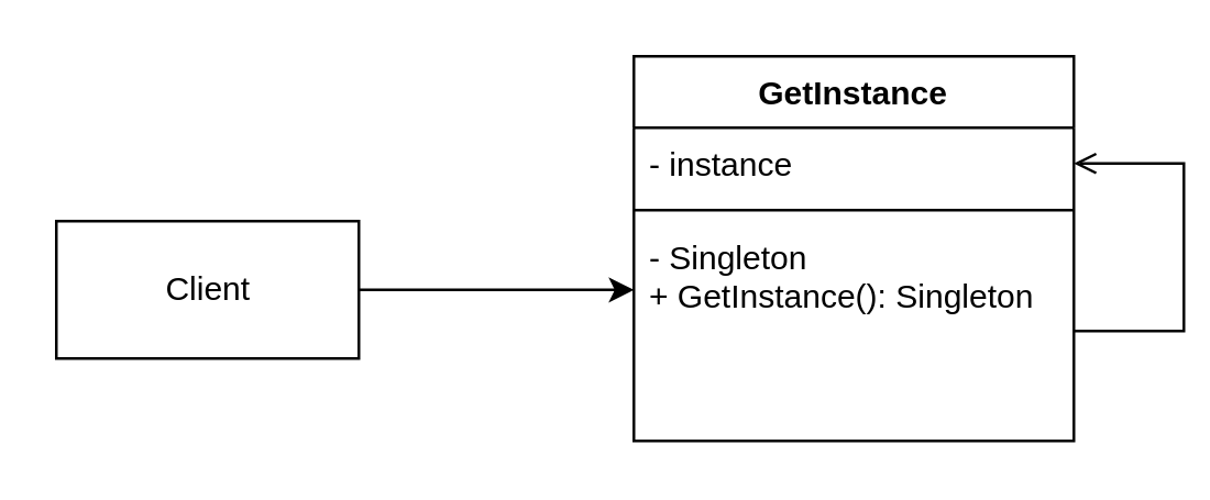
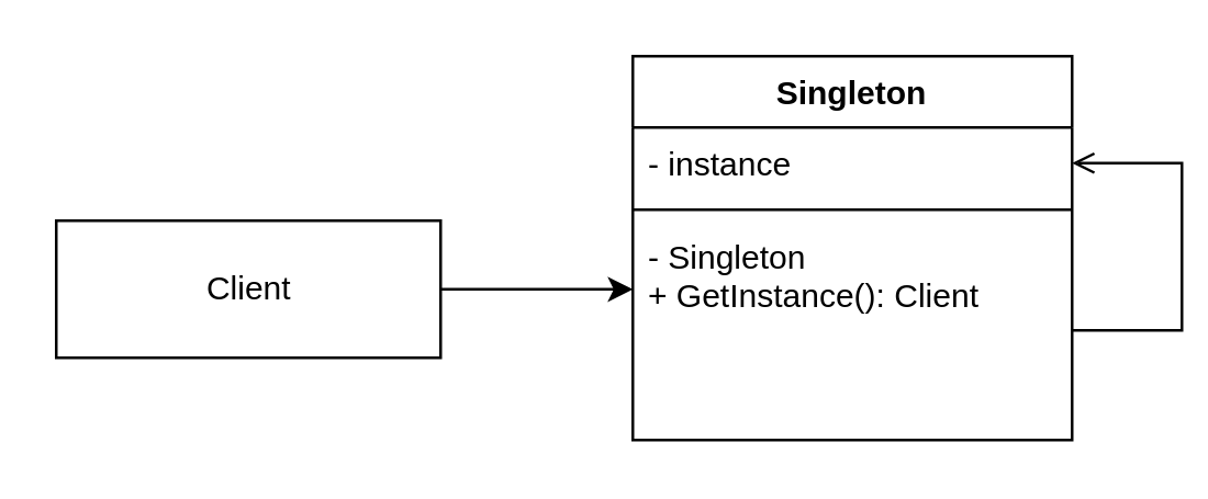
  <mxCell id="0" />
  <mxCell id="1" parent="0" />
- <mxCell id="2" value="Client" style="html=1;" vertex="1" parent="1"><mxGeometry x="20" y="80" width="110" height="50" as="geometry" /></mxCell>
- <mxCell id="3" value="GetInstance" style="swimlane;fontStyle=1;align=center;verticalAlign=top;childLayout=stackLayout;horizontal=1;startSize=26;horizontalStack=0;resizeParent=1;resizeParentMax=0;resizeLast=0;collapsible=1;marginBottom=0;" vertex="1" parent="1"><mxGeometry x="230" y="20" width="160" height="140" as="geometry" /></mxCell>
+ <mxCell id="2" value="Client" style="html=1;" vertex="1" parent="1"><mxGeometry x="20" y="80" width="140" height="50" as="geometry" /></mxCell>
+ <mxCell id="3" value="Singleton" style="swimlane;fontStyle=1;align=center;verticalAlign=top;childLayout=stackLayout;horizontal=1;startSize=26;horizontalStack=0;resizeParent=1;resizeParentMax=0;resizeLast=0;collapsible=1;marginBottom=0;" vertex="1" parent="1"><mxGeometry x="230" y="20" width="160" height="140" as="geometry" /></mxCell>
  <mxCell id="4" value="- instance" style="text;strokeColor=none;fillColor=none;align=left;verticalAlign=top;spacingLeft=4;spacingRight=4;overflow=hidden;rotatable=0;points=[[0,0.5],[1,0.5]];portConstraint=eastwest;" vertex="1" parent="3"><mxGeometry y="26" width="160" height="26" as="geometry" /></mxCell>
  <mxCell id="5" value="" style="line;strokeWidth=1;fillColor=none;align=left;verticalAlign=middle;spacingTop=-1;spacingLeft=3;spacingRight=3;rotatable=0;labelPosition=right;points=[];portConstraint=eastwest;strokeColor=inherit;" vertex="1" parent="3"><mxGeometry y="52" width="160" height="8" as="geometry" /></mxCell>
- <mxCell id="6" value="- Singleton&#10;+ GetInstance(): Singleton" style="text;strokeColor=none;fillColor=none;align=left;verticalAlign=top;spacingLeft=4;spacingRight=4;overflow=hidden;rotatable=0;points=[[0,0.5],[1,0.5]];portConstraint=eastwest;" vertex="1" parent="3"><mxGeometry y="60" width="160" height="80" as="geometry" /></mxCell>
+ <mxCell id="6" value="- Singleton&#10;+ GetInstance(): Client" style="text;strokeColor=none;fillColor=none;align=left;verticalAlign=top;spacingLeft=4;spacingRight=4;overflow=hidden;rotatable=0;points=[[0,0.5],[1,0.5]];portConstraint=eastwest;" vertex="1" parent="3"><mxGeometry y="60" width="160" height="80" as="geometry" /></mxCell>
  <mxCell id="7" value="" style="endArrow=open;html=1;rounded=0;exitX=1;exitY=0.5;exitDx=0;exitDy=0;entryX=1;entryY=0.5;entryDx=0;entryDy=0;" edge="1" parent="3" source="6" target="4"><mxGeometry width="50" height="50" relative="1" as="geometry"><mxPoint x="-20" y="310" as="sourcePoint" /><mxPoint x="170" y="30" as="targetPoint" /><Array as="points"><mxPoint x="200" y="100" /><mxPoint x="200" y="39" /></Array></mxGeometry></mxCell>
  <mxCell id="8" value="" style="endArrow=classic;html=1;rounded=0;exitX=1;exitY=0.5;exitDx=0;exitDy=0;entryX=0;entryY=0.313;entryDx=0;entryDy=0;entryPerimeter=0;" edge="1" parent="1" source="2" target="6"><mxGeometry width="50" height="50" relative="1" as="geometry"><mxPoint x="210" y="330" as="sourcePoint" /><mxPoint x="200" y="90" as="targetPoint" /></mxGeometry></mxCell>
